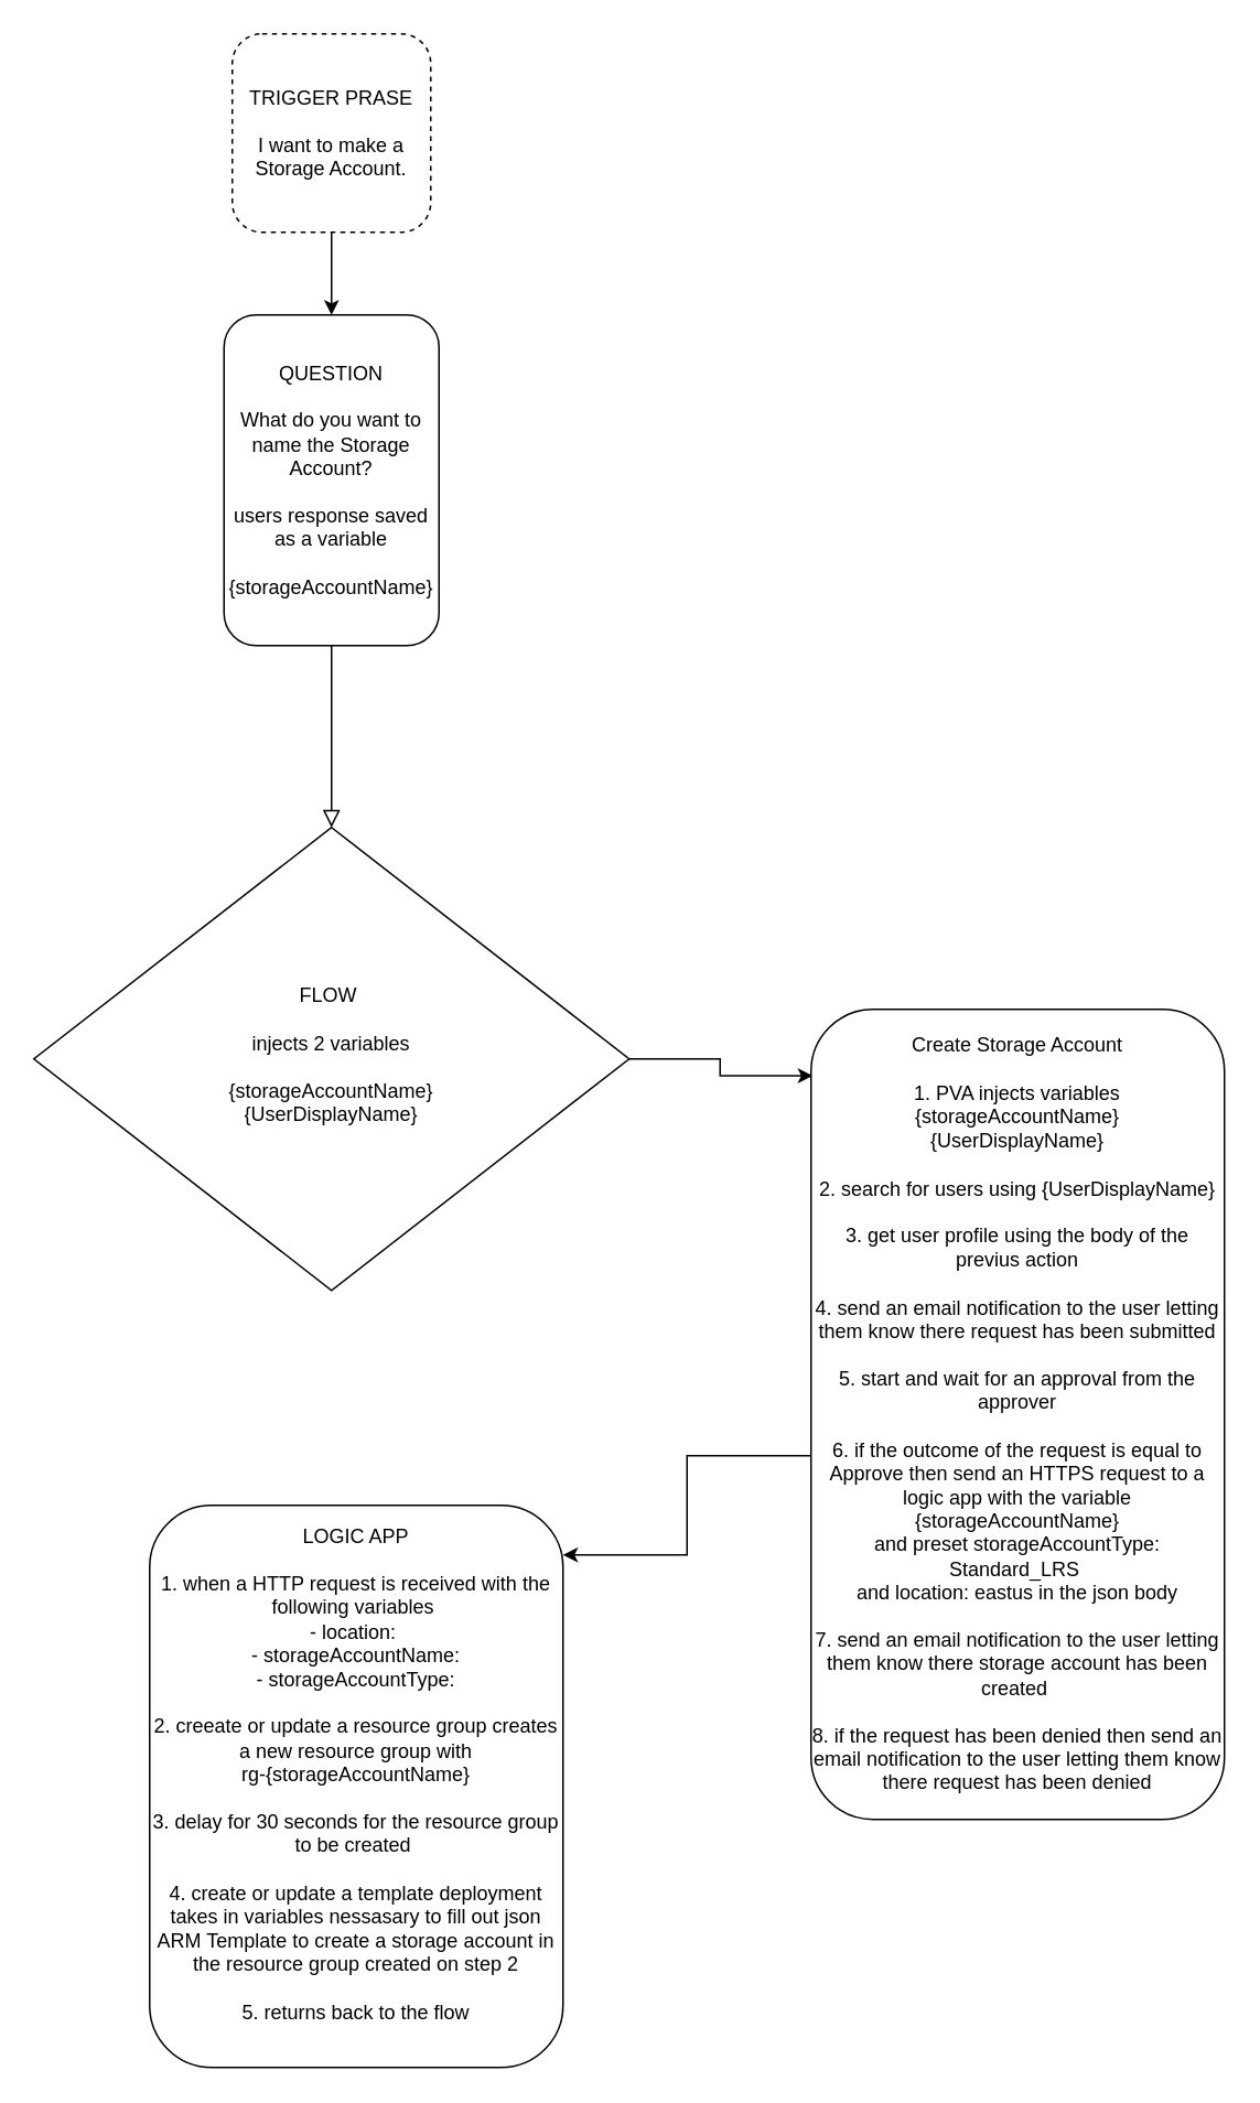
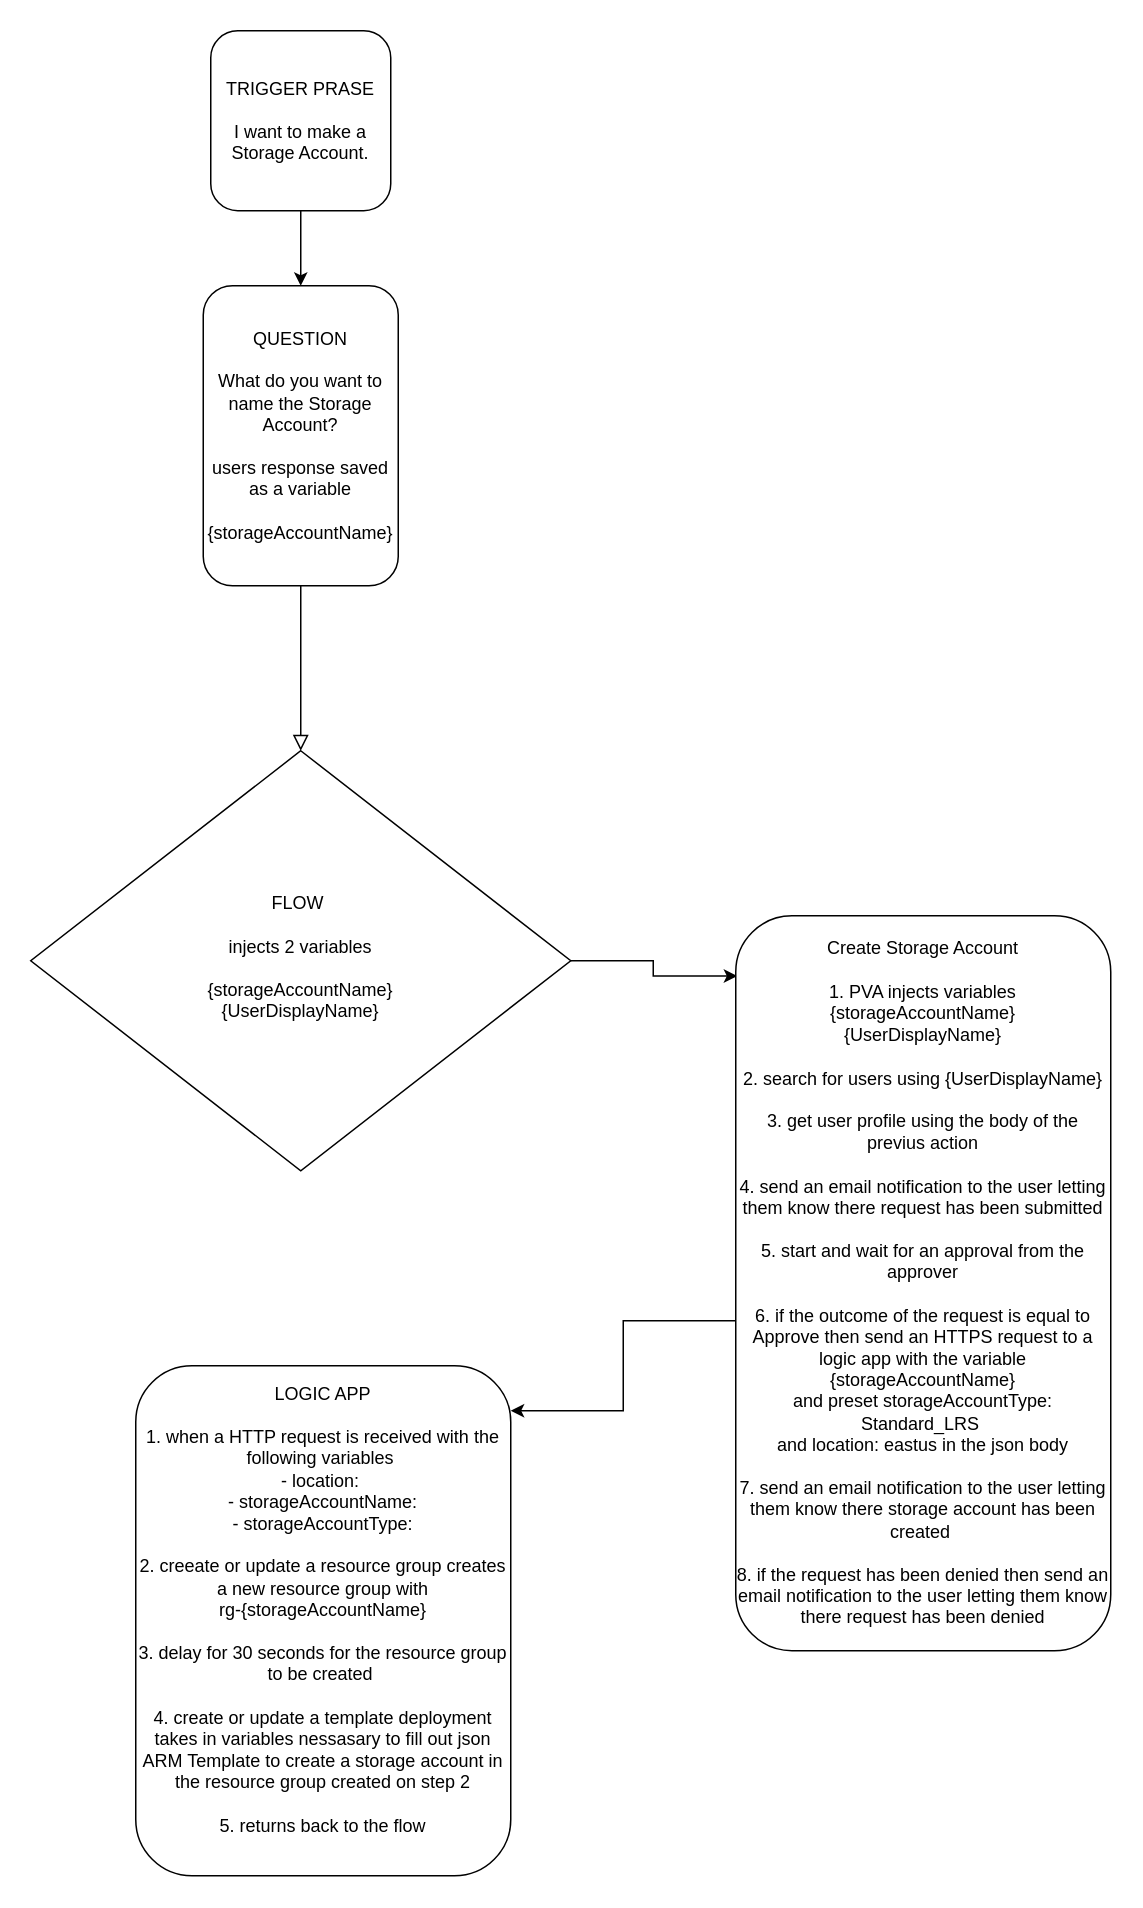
  <mxCell id="0" />
  <mxCell id="1" parent="0" />
  <mxCell id="2" value="" style="rounded=0;html=1;jettySize=auto;orthogonalLoop=1;fontSize=11;endArrow=block;endFill=0;endSize=8;strokeWidth=1;shadow=0;labelBackgroundColor=none;edgeStyle=orthogonalEdgeStyle;" parent="1" source="3" target="5" edge="1"><mxGeometry relative="1" as="geometry" /></mxCell>
  <mxCell id="3" value="QUESTION&lt;br&gt;&lt;br&gt;What do you want to name the Storage Account?&lt;br&gt;&lt;br&gt;users response saved as a variable&lt;br&gt;&lt;br&gt;{storageAccountName}" style="rounded=1;whiteSpace=wrap;html=1;fontSize=12;glass=0;strokeWidth=1;shadow=0;" parent="1" vertex="1"><mxGeometry x="135" y="190" width="130" height="200" as="geometry" /></mxCell>
  <mxCell id="4" style="edgeStyle=orthogonalEdgeStyle;rounded=0;orthogonalLoop=1;jettySize=auto;html=1;entryX=0.004;entryY=0.082;entryDx=0;entryDy=0;entryPerimeter=0;" edge="1" parent="1" source="5" target="7"><mxGeometry relative="1" as="geometry" /></mxCell>
  <mxCell id="5" value="FLOW&amp;nbsp;&lt;br&gt;&lt;br&gt;injects 2 variables&lt;br&gt;&lt;br&gt;{storageAccountName}&lt;br&gt;{UserDisplayName}" style="rhombus;whiteSpace=wrap;html=1;shadow=0;fontFamily=Helvetica;fontSize=12;align=center;strokeWidth=1;spacing=6;spacingTop=-4;" parent="1" vertex="1"><mxGeometry x="20" y="500" width="360" height="280" as="geometry" /></mxCell>
  <mxCell id="6" style="edgeStyle=orthogonalEdgeStyle;rounded=0;orthogonalLoop=1;jettySize=auto;html=1;" edge="1" parent="1" source="7"><mxGeometry relative="1" as="geometry"><mxPoint x="340" y="940" as="targetPoint" /><Array as="points"><mxPoint x="415" y="880" /><mxPoint x="415" y="940" /></Array></mxGeometry></mxCell>
  <mxCell id="7" value="&lt;span&gt;Create Storage Account&lt;br&gt;&lt;br&gt;1. PVA injects variables&lt;br&gt;{storageAccountName}&lt;/span&gt;&lt;br&gt;&lt;span&gt;{UserDisplayName}&lt;br&gt;&lt;br&gt;2. search for users using {UserDisplayName}&lt;br&gt;&lt;br&gt;3. get user profile using the body of the previus action&lt;br&gt;&lt;br&gt;4. send an email notification to the user letting them know there request has been submitted&lt;br&gt;&lt;br&gt;5. start and wait for an approval from the approver&lt;br&gt;&lt;br&gt;6. if the outcome of the request is equal to Approve then send an HTTPS request to a logic app with the variable {storageAccountName}&lt;br&gt;and preset storageAccountType: Standard_LRS&amp;nbsp;&lt;br&gt;and location: eastus in the json body&lt;br&gt;&lt;br&gt;7. send an email notification to the user letting them know there storage account has been created&amp;nbsp;&lt;br&gt;&lt;br&gt;8. if the request has been denied then send an email notification to the user letting them know there request has been denied&lt;br&gt;&lt;/span&gt;" style="rounded=1;whiteSpace=wrap;html=1;fontSize=12;glass=0;strokeWidth=1;shadow=0;" parent="1" vertex="1"><mxGeometry x="490" y="610" width="250" height="490" as="geometry" /></mxCell>
  <mxCell id="8" style="edgeStyle=orthogonalEdgeStyle;rounded=0;orthogonalLoop=1;jettySize=auto;html=1;entryX=0.5;entryY=0;entryDx=0;entryDy=0;" edge="1" parent="1" source="9" target="3"><mxGeometry relative="1" as="geometry" /></mxCell>
- <mxCell id="9" value="TRIGGER PRASE&lt;br&gt;&lt;br&gt;I want to make a Storage Account." style="rounded=1;whiteSpace=wrap;html=1;fontSize=12;glass=0;strokeWidth=1;shadow=0;dashed=1;" vertex="1" parent="1"><mxGeometry x="140" y="20" width="120" height="120" as="geometry" /></mxCell>
+ <mxCell id="9" value="TRIGGER PRASE&lt;br&gt;&lt;br&gt;I want to make a Storage Account." style="rounded=1;whiteSpace=wrap;html=1;fontSize=12;glass=0;strokeWidth=1;shadow=0;" vertex="1" parent="1"><mxGeometry x="140" y="20" width="120" height="120" as="geometry" /></mxCell>
  <mxCell id="10" value="&lt;span&gt;LOGIC APP&lt;br&gt;&lt;br&gt;1. when a HTTP request is received with the following variables&amp;nbsp;&lt;br&gt;- location:&amp;nbsp;&lt;br&gt;- storageAccountName:&lt;br&gt;- storageAccountType:&lt;br&gt;&lt;br&gt;2. creeate or update a resource group creates a new resource group with &lt;br&gt;rg-{storageAccountName}&lt;br&gt;&lt;br&gt;3. delay for 30 seconds for the resource group to be created&amp;nbsp;&lt;br&gt;&lt;br&gt;4. create or update a template deployment takes in variables nessasary to fill out json ARM Template to create a storage account in the resource group created on step 2&lt;br&gt;&lt;br&gt;5. returns back to the flow&lt;br&gt;&lt;br&gt;&lt;/span&gt;" style="rounded=1;whiteSpace=wrap;html=1;fontSize=12;glass=0;strokeWidth=1;shadow=0;" vertex="1" parent="1"><mxGeometry x="90" y="910" width="250" height="340" as="geometry" /></mxCell>
